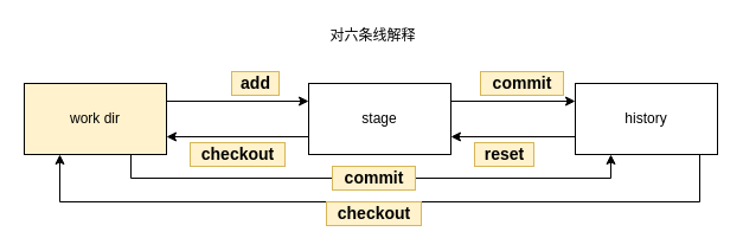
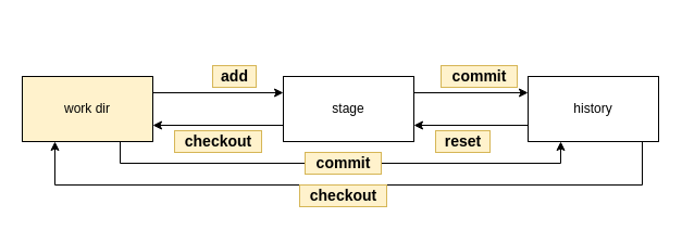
  <mxCell id="0" />
  <mxCell id="1" parent="0" />
  <mxCell id="2" style="edgeStyle=orthogonalEdgeStyle;rounded=0;orthogonalLoop=1;jettySize=auto;html=1;exitX=0.75;exitY=1;exitDx=0;exitDy=0;entryX=0.25;entryY=1;entryDx=0;entryDy=0;fontSize=14;" edge="1" parent="1" source="3" target="10"><mxGeometry relative="1" as="geometry" /></mxCell>
  <mxCell id="3" value="work dir" style="rounded=0;whiteSpace=wrap;html=1;fillColor=#fff2cc;" vertex="1" parent="1"><mxGeometry x="20" y="70" width="120" height="60" as="geometry" /></mxCell>
  <mxCell id="4" style="edgeStyle=orthogonalEdgeStyle;rounded=0;orthogonalLoop=1;jettySize=auto;html=1;exitX=0;exitY=0.75;exitDx=0;exitDy=0;entryX=1;entryY=0.75;entryDx=0;entryDy=0;" edge="1" parent="1" source="5" target="3"><mxGeometry relative="1" as="geometry" /></mxCell>
  <mxCell id="5" value="stage" style="rounded=0;whiteSpace=wrap;html=1;" vertex="1" parent="1"><mxGeometry x="260" y="70" width="120" height="60" as="geometry" /></mxCell>
  <mxCell id="6" value="" style="endArrow=classic;html=1;entryX=0;entryY=0.25;entryDx=0;entryDy=0;exitX=1;exitY=0.25;exitDx=0;exitDy=0;" edge="1" parent="1" source="3" target="5"><mxGeometry width="50" height="50" relative="1" as="geometry"><mxPoint x="150" y="120" as="sourcePoint" /><mxPoint x="200" y="70" as="targetPoint" /></mxGeometry></mxCell>
  <mxCell id="7" value="stage" style="rounded=0;whiteSpace=wrap;html=1;" vertex="1" parent="1"><mxGeometry x="260" y="70" width="120" height="60" as="geometry" /></mxCell>
  <mxCell id="8" style="edgeStyle=orthogonalEdgeStyle;rounded=0;orthogonalLoop=1;jettySize=auto;html=1;exitX=0;exitY=0.75;exitDx=0;exitDy=0;entryX=1;entryY=0.75;entryDx=0;entryDy=0;" edge="1" parent="1" source="10" target="7"><mxGeometry relative="1" as="geometry" /></mxCell>
  <mxCell id="9" style="edgeStyle=orthogonalEdgeStyle;rounded=0;orthogonalLoop=1;jettySize=auto;html=1;exitX=0.75;exitY=1;exitDx=0;exitDy=0;entryX=0.25;entryY=1;entryDx=0;entryDy=0;fontSize=14;" edge="1" parent="1" source="10" target="3"><mxGeometry relative="1" as="geometry"><Array as="points"><mxPoint x="590" y="170" /><mxPoint x="50" y="170" /></Array></mxGeometry></mxCell>
  <mxCell id="10" value="history" style="rounded=0;whiteSpace=wrap;html=1;" vertex="1" parent="1"><mxGeometry x="485" y="70" width="120" height="60" as="geometry" /></mxCell>
  <mxCell id="11" value="" style="endArrow=classic;html=1;entryX=0;entryY=0.25;entryDx=0;entryDy=0;exitX=1;exitY=0.25;exitDx=0;exitDy=0;" edge="1" parent="1" source="7" target="10"><mxGeometry width="50" height="50" relative="1" as="geometry"><mxPoint x="390" y="120" as="sourcePoint" /><mxPoint x="440" y="70" as="targetPoint" /></mxGeometry></mxCell>
- <mxCell id="12" value="对六条线解释" style="text;html=1;align=center;verticalAlign=middle;resizable=0;points=[];autosize=1;" vertex="1" parent="1"><mxGeometry x="269" y="20" width="90" height="20" as="geometry" /></mxCell>
  <mxCell id="13" value="add" style="text;html=1;align=center;verticalAlign=middle;resizable=0;points=[];autosize=1;fillColor=#fff2cc;strokeColor=#d6b656;fontStyle=1;fontSize=14;" vertex="1" parent="1"><mxGeometry x="195" y="60" width="40" height="20" as="geometry" /></mxCell>
  <mxCell id="14" value="checkout" style="text;html=1;align=center;verticalAlign=middle;resizable=0;points=[];autosize=1;fillColor=#fff2cc;strokeColor=#d6b656;fontStyle=1;fontSize=14;" vertex="1" parent="1"><mxGeometry x="160" y="120" width="80" height="20" as="geometry" /></mxCell>
  <mxCell id="15" value="commit" style="text;html=1;align=center;verticalAlign=middle;resizable=0;points=[];autosize=1;fillColor=#fff2cc;strokeColor=#d6b656;fontStyle=1;fontSize=14;" vertex="1" parent="1"><mxGeometry x="405" y="60" width="70" height="20" as="geometry" /></mxCell>
  <mxCell id="16" value="reset" style="text;html=1;align=center;verticalAlign=middle;resizable=0;points=[];autosize=1;fillColor=#fff2cc;strokeColor=#d6b656;fontStyle=1;fontSize=14;" vertex="1" parent="1"><mxGeometry x="400" y="120" width="50" height="20" as="geometry" /></mxCell>
  <mxCell id="17" value="checkout" style="text;html=1;align=center;verticalAlign=middle;resizable=0;points=[];autosize=1;fillColor=#fff2cc;strokeColor=#d6b656;fontStyle=1;fontSize=14;" vertex="1" parent="1"><mxGeometry x="275" y="170" width="80" height="20" as="geometry" /></mxCell>
  <mxCell id="18" value="commit" style="text;html=1;align=center;verticalAlign=middle;resizable=0;points=[];autosize=1;fillColor=#fff2cc;strokeColor=#d6b656;fontStyle=1;fontSize=14;" vertex="1" parent="1"><mxGeometry x="280" y="140" width="70" height="20" as="geometry" /></mxCell>
